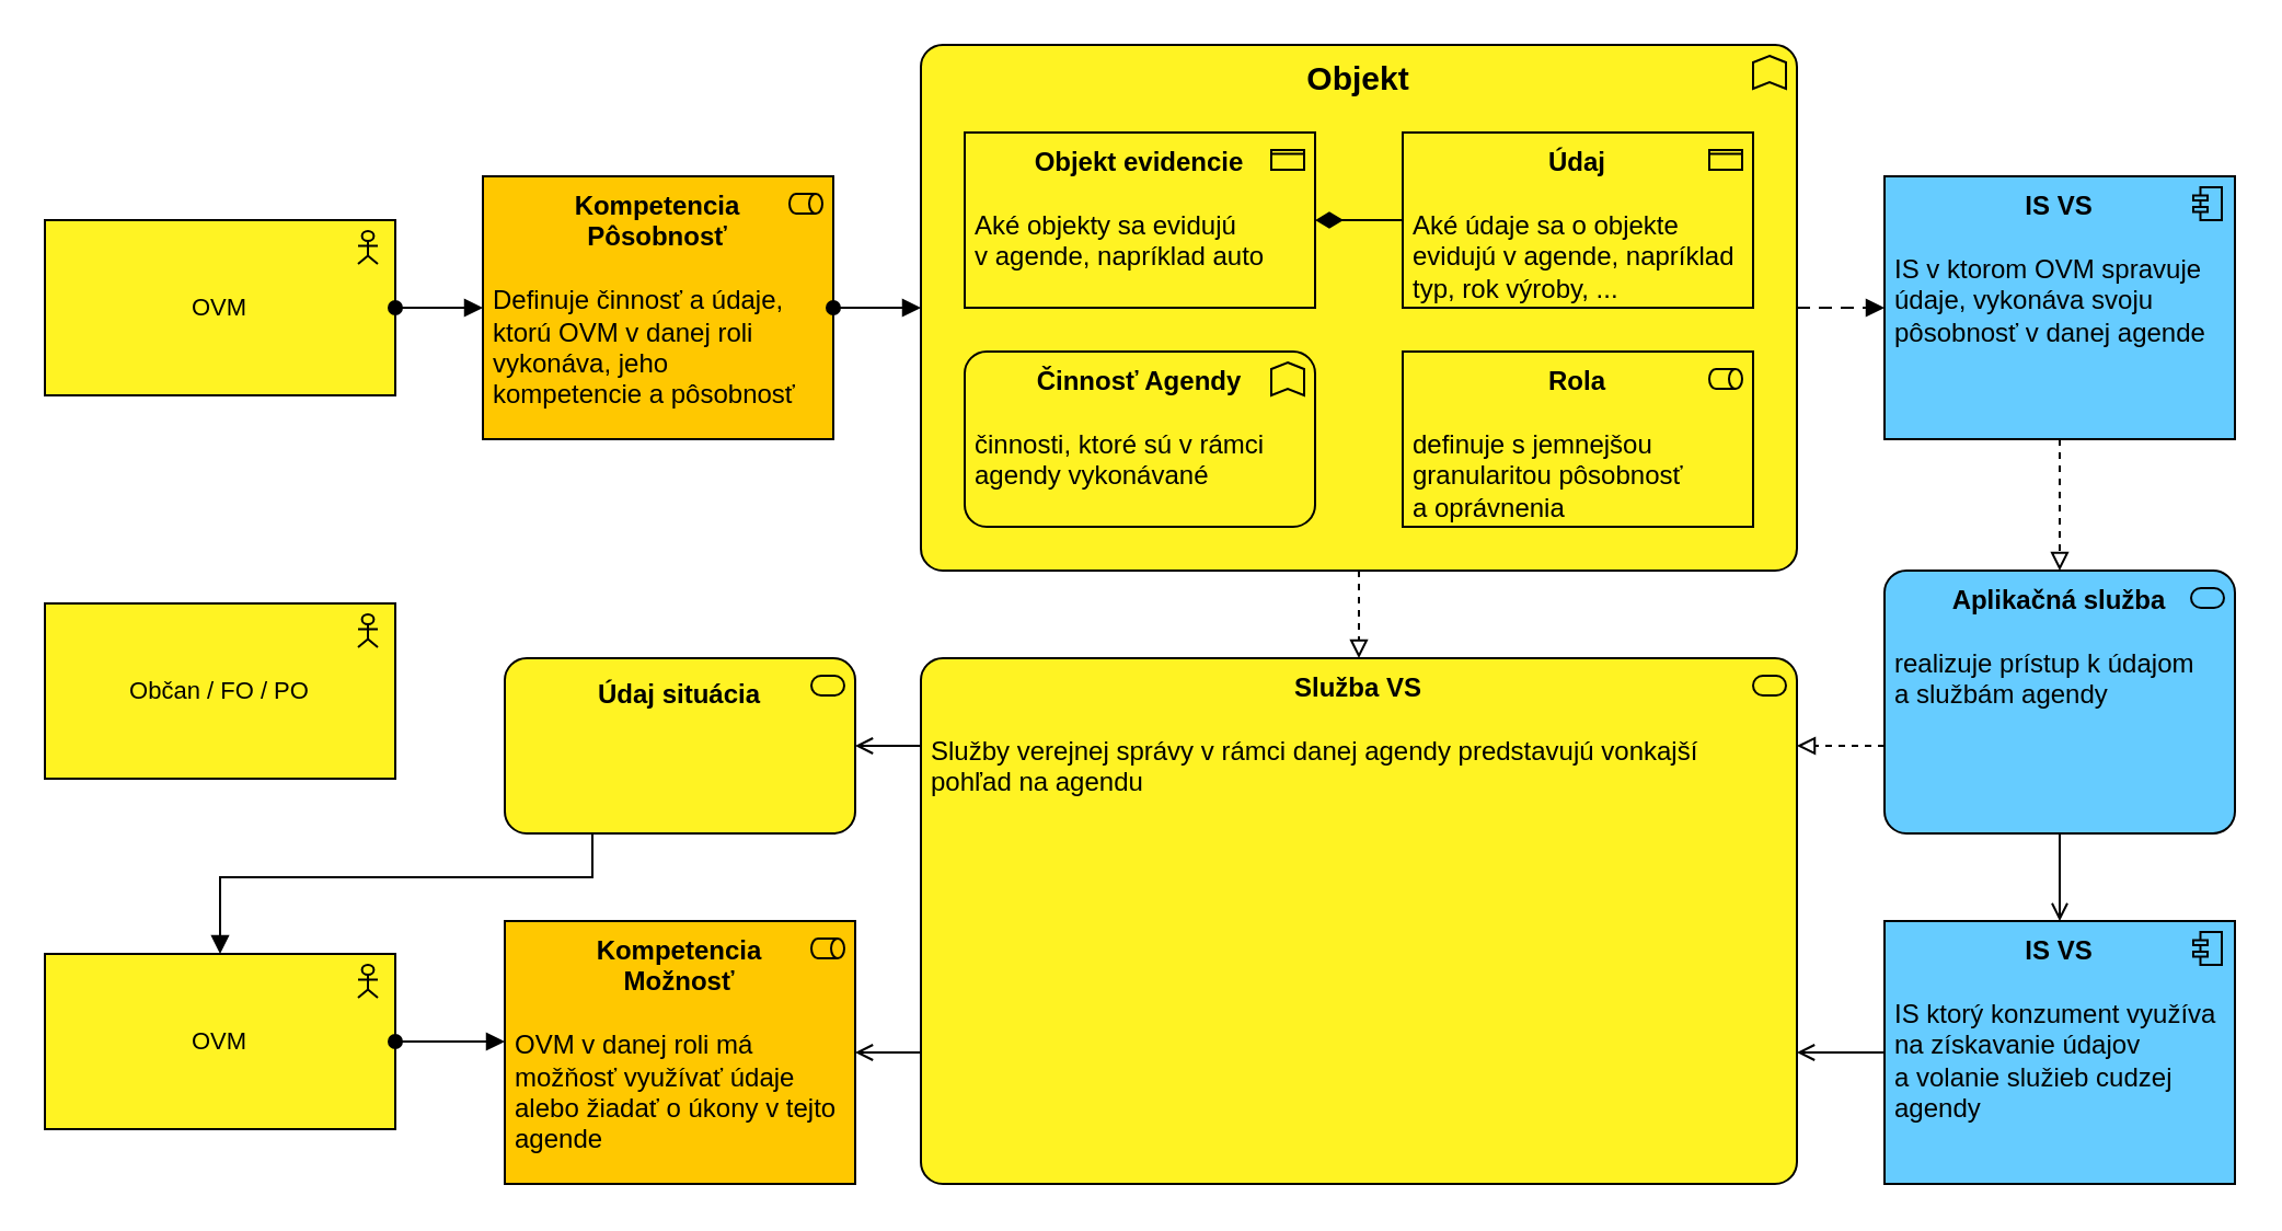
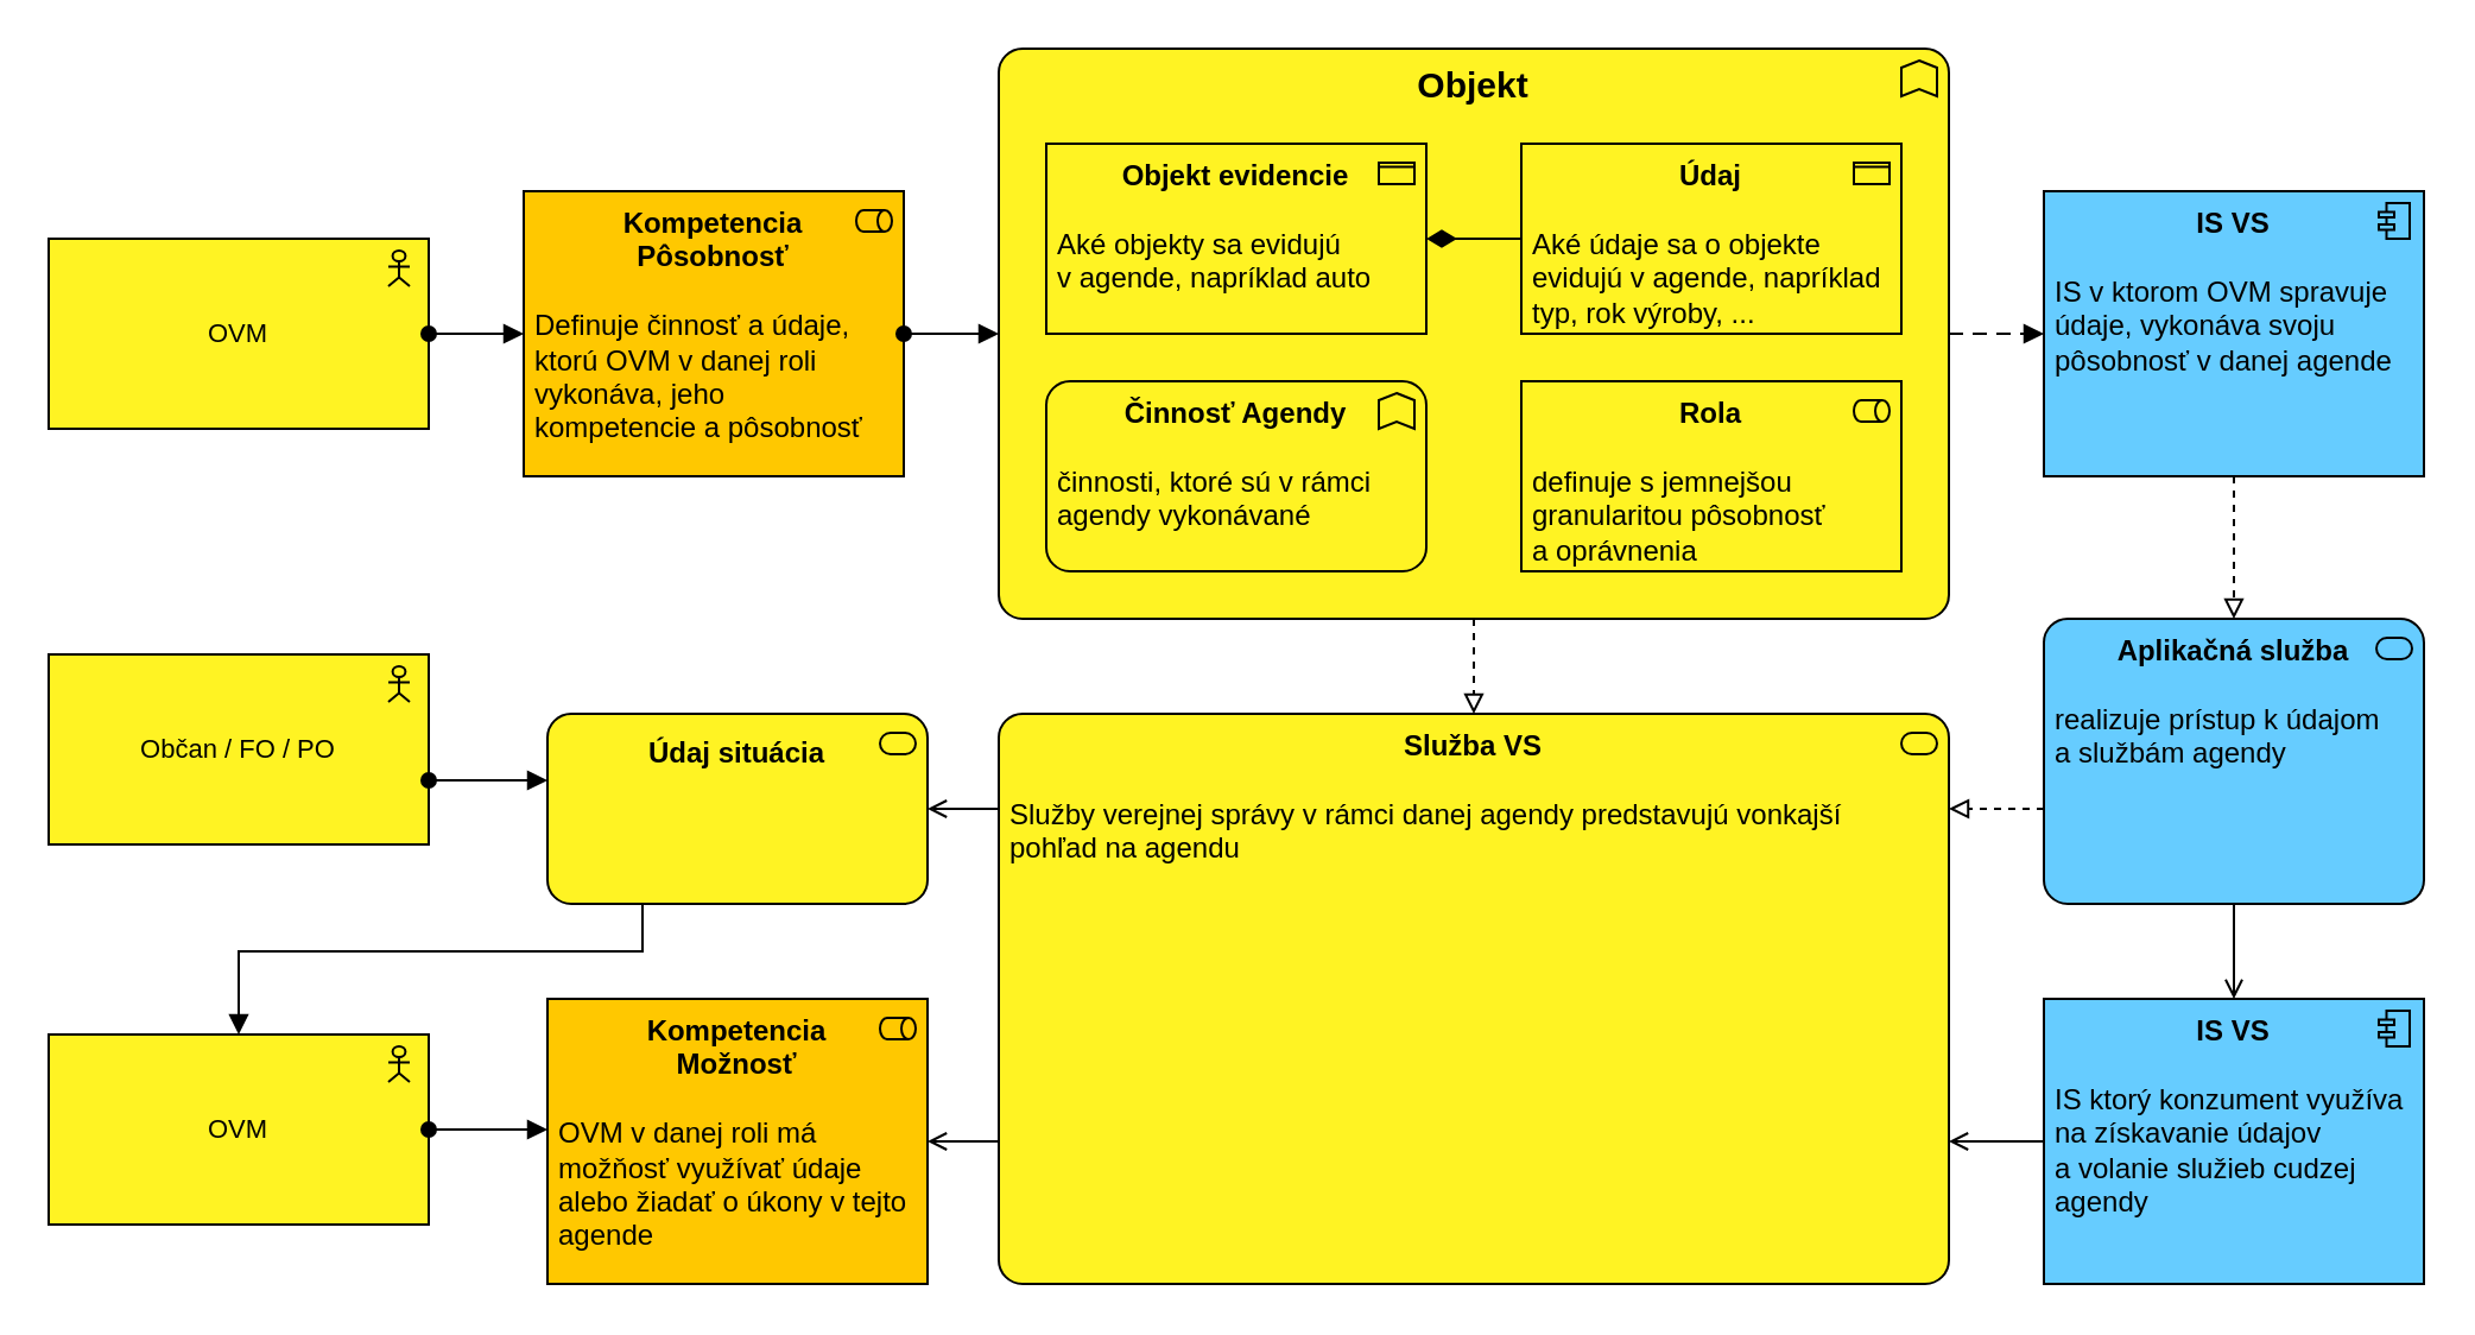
  <mxCell id="0" />
  <mxCell id="1" parent="0" />
  <mxCell id="2" value="&lt;span style=&quot;font-size: 11px;&quot;&gt;OVM&lt;/span&gt;" style="html=1;outlineConnect=0;whiteSpace=wrap;fillColor=#FFF323;shape=mxgraph.archimate3.application;appType=actor;archiType=square;strokeColor=#000000;" parent="1" vertex="1"><mxGeometry x="20" y="100" width="160" height="80" as="geometry" /></mxCell>
  <mxCell id="3" value="&lt;span&gt;Objekt&lt;/span&gt;" style="html=1;outlineConnect=0;whiteSpace=wrap;fillColor=#FFF323;shape=mxgraph.archimate3.application;appType=func;archiType=rounded;strokeColor=#000000;verticalAlign=top;fontStyle=1;fontSize=15;" parent="1" vertex="1"><mxGeometry x="420" y="20" width="400" height="240" as="geometry" /></mxCell>
  <mxCell id="4" value="&lt;span style=&quot;font-size: 12px;&quot;&gt;&lt;b&gt;Kompetencia&lt;/b&gt;&lt;/span&gt;&lt;div&gt;&lt;b&gt;Možnosť&lt;/b&gt;&lt;br&gt;&lt;div&gt;&lt;span style=&quot;font-size: 12px;&quot;&gt;&lt;br&gt;&lt;/span&gt;&lt;/div&gt;&lt;div style=&quot;text-align: left;&quot;&gt;&lt;span style=&quot;font-size: 12px;&quot;&gt;OVM v&lt;/span&gt;&lt;span style=&quot;background-color: transparent; text-align: center;&quot;&gt;&amp;nbsp;d&lt;/span&gt;&lt;span style=&quot;background-color: transparent; color: light-dark(rgb(0, 0, 0), rgb(255, 255, 255));&quot;&gt;anej roli má možňosť využívať údaje alebo žiadať o úkony v tejto agende&lt;/span&gt;&lt;/div&gt;&lt;/div&gt;" style="html=1;outlineConnect=0;whiteSpace=wrap;fillColor=#FFC800;shape=mxgraph.archimate3.application;appType=role;archiType=square;strokeColor=#000000;verticalAlign=top;align=center;spacingLeft=4;spacingRight=4;spacing=2;fontFamily=Helvetica;fontSize=12;" parent="1" vertex="1"><mxGeometry x="230" y="420" width="160" height="120" as="geometry" /></mxCell>
  <mxCell id="5" value="&lt;b&gt;Rola&lt;/b&gt;&lt;div&gt;&lt;br&gt;&lt;/div&gt;&lt;div style=&quot;text-align: left;&quot;&gt;definuje s jemnejšou granularitou pôsobnosť a&amp;nbsp;oprávnenia&lt;/div&gt;" style="html=1;outlineConnect=0;whiteSpace=wrap;fillColor=#FFF323;shape=mxgraph.archimate3.application;appType=role;archiType=square;strokeColor=#000000;verticalAlign=top;align=center;spacingLeft=4;spacingRight=4;spacing=2;fontFamily=Helvetica;fontSize=12;fontColor=default;" parent="1" vertex="1"><mxGeometry x="640" y="160" width="160" height="80" as="geometry" /></mxCell>
  <mxCell id="6" value="&lt;b&gt;Kompetencia&lt;/b&gt;&lt;div&gt;&lt;b&gt;Pôsobnosť&lt;/b&gt;&lt;b&gt;&lt;br&gt;&lt;/b&gt;&lt;div&gt;&lt;b&gt;&lt;br&gt;&lt;/b&gt;&lt;/div&gt;&lt;div style=&quot;text-align: left;&quot;&gt;Definuje činnosť a údaje, ktorú OVM v danej roli vykonáva, jeho kompetencie a pôsobnosť&lt;/div&gt;&lt;/div&gt;" style="html=1;outlineConnect=0;whiteSpace=wrap;fillColor=#FFC800;shape=mxgraph.archimate3.application;appType=role;archiType=square;strokeColor=#000000;align=center;verticalAlign=top;fontFamily=Helvetica;fontSize=12;spacing=2;spacingLeft=4;spacingRight=4;" parent="1" vertex="1"><mxGeometry x="220" y="80" width="160" height="120" as="geometry" /></mxCell>
  <mxCell id="7" value="&lt;b&gt;Činnosť Agendy&lt;/b&gt;&lt;div&gt;&lt;br&gt;&lt;/div&gt;&lt;div style=&quot;text-align: left;&quot;&gt;činnosti, ktoré sú v rámci agendy vykonávané&lt;/div&gt;" style="html=1;outlineConnect=0;whiteSpace=wrap;fillColor=#FFF323;shape=mxgraph.archimate3.application;appType=func;archiType=rounded;strokeColor=#000000;verticalAlign=top;spacing=2;spacingLeft=4;spacingRight=4;" parent="1" vertex="1"><mxGeometry x="440" y="160" width="160" height="80" as="geometry" /></mxCell>
  <mxCell id="8" value="&lt;b&gt;Objekt evidencie&lt;/b&gt;&lt;div&gt;&lt;br&gt;&lt;div&gt;&lt;div style=&quot;text-align: left;&quot;&gt;&lt;span style=&quot;background-color: transparent; color: light-dark(rgb(0, 0, 0), rgb(255, 255, 255));&quot;&gt;Aké objekty sa evidujú v&lt;/span&gt;&lt;span style=&quot;background-color: transparent; text-align: center;&quot;&gt;&amp;nbsp;&lt;/span&gt;&lt;span style=&quot;background-color: transparent; color: light-dark(rgb(0, 0, 0), rgb(255, 255, 255));&quot;&gt;agende, napríklad auto&lt;/span&gt;&lt;/div&gt;&lt;/div&gt;&lt;/div&gt;" style="html=1;outlineConnect=0;whiteSpace=wrap;fillColor=#FFF323;shape=mxgraph.archimate3.application;appType=passive;archiType=square;strokeColor=#000000;verticalAlign=top;spacing=2;spacingLeft=4;spacingRight=4;" parent="1" vertex="1"><mxGeometry x="440" y="60" width="160" height="80" as="geometry" /></mxCell>
  <mxCell id="9" value="&lt;b&gt;Údaj&lt;/b&gt;&lt;div&gt;&lt;br&gt;&lt;div&gt;&lt;div style=&quot;text-align: left;&quot;&gt;&lt;span style=&quot;background-color: transparent; color: light-dark(rgb(0, 0, 0), rgb(255, 255, 255));&quot;&gt;Aké údaje sa o objekte evidujú v agende, napríklad typ, rok výroby, ...&lt;/span&gt;&lt;/div&gt;&lt;div style=&quot;text-align: left;&quot;&gt;&lt;br&gt;&lt;/div&gt;&lt;/div&gt;&lt;/div&gt;" style="html=1;outlineConnect=0;whiteSpace=wrap;fillColor=#FFF323;shape=mxgraph.archimate3.application;appType=passive;archiType=square;strokeColor=#000000;verticalAlign=top;spacing=2;spacingLeft=4;spacingRight=4;" parent="1" vertex="1"><mxGeometry x="640" y="60" width="160" height="80" as="geometry" /></mxCell>
  <mxCell id="10" value="" style="html=1;startArrow=diamondThin;startFill=1;startSize=10;endArrow=none;endFill=0;rounded=0;strokeColor=#000000;edgeStyle=elbowEdgeStyle;horizontal=1;verticalAlign=middle;" parent="1" source="8" target="9" edge="1"><mxGeometry width="160" relative="1" as="geometry"><mxPoint x="325" y="248.5" as="sourcePoint" /><mxPoint x="530" y="468.5" as="targetPoint" /></mxGeometry></mxCell>
  <mxCell id="11" value="" style="endArrow=block;html=1;endFill=1;startArrow=oval;startFill=1;edgeStyle=elbowEdgeStyle;elbow=vertical;rounded=0;" parent="1" source="2" target="6" edge="1"><mxGeometry width="160" relative="1" as="geometry"><mxPoint x="300" y="-80" as="sourcePoint" /><mxPoint x="50" y="-170" as="targetPoint" /></mxGeometry></mxCell>
  <mxCell id="12" value="" style="endArrow=block;html=1;endFill=1;startArrow=oval;startFill=1;edgeStyle=elbowEdgeStyle;rounded=0;elbow=vertical;" parent="1" source="6" target="3" edge="1"><mxGeometry width="160" relative="1" as="geometry"><mxPoint x="440" y="-170" as="sourcePoint" /><mxPoint x="440" y="-130" as="targetPoint" /></mxGeometry></mxCell>
  <mxCell id="13" value="&lt;b&gt;IS VS&lt;/b&gt;&lt;div&gt;&lt;br&gt;&lt;/div&gt;&lt;div style=&quot;text-align: left;&quot;&gt;IS v ktorom OVM spravuje údaje, vykonáva svoju pôsobnosť v danej agende&lt;/div&gt;" style="html=1;outlineConnect=0;whiteSpace=wrap;fillColor=#66CCFF;shape=mxgraph.archimate3.application;appType=comp;archiType=square;strokeColor=#000000;verticalAlign=top;spacingLeft=4;spacingRight=4;" parent="1" vertex="1"><mxGeometry x="860" y="80" width="160" height="120" as="geometry" /></mxCell>
  <mxCell id="14" value="&lt;b&gt;Aplikačná služba&lt;/b&gt;&lt;div&gt;&lt;br&gt;&lt;/div&gt;&lt;div style=&quot;text-align: left;&quot;&gt;realizuje prístup k údajom a&amp;nbsp;službám agendy&lt;/div&gt;" style="html=1;outlineConnect=0;whiteSpace=wrap;fillColor=#66CCFF;shape=mxgraph.archimate3.application;appType=serv;archiType=rounded;strokeColor=#000000;align=center;verticalAlign=top;spacingLeft=4;spacingRight=4;fontFamily=Helvetica;fontSize=12;fontColor=default;" parent="1" vertex="1"><mxGeometry x="860" y="260" width="160" height="120" as="geometry" /></mxCell>
  <mxCell id="15" value="&lt;span style=&quot;font-size: 11px;&quot;&gt;OVM&lt;/span&gt;" style="html=1;outlineConnect=0;whiteSpace=wrap;fillColor=#FFF323;shape=mxgraph.archimate3.application;appType=actor;archiType=square;strokeColor=#000000;" parent="1" vertex="1"><mxGeometry x="20" y="435" width="160" height="80" as="geometry" /></mxCell>
  <mxCell id="16" value="" style="endArrow=block;html=1;endFill=1;startArrow=oval;startFill=1;edgeStyle=elbowEdgeStyle;elbow=vertical;rounded=0;" parent="1" source="15" target="4" edge="1"><mxGeometry width="160" relative="1" as="geometry"><mxPoint x="360" y="640" as="sourcePoint" /><mxPoint x="360" y="600" as="targetPoint" /></mxGeometry></mxCell>
  <mxCell id="17" value="&lt;b&gt;IS VS&lt;/b&gt;&lt;div&gt;&lt;br&gt;&lt;/div&gt;&lt;div style=&quot;text-align: left;&quot;&gt;IS ktorý konzument využíva na získavanie údajov a&amp;nbsp;volanie služieb cudzej agendy&lt;/div&gt;" style="html=1;outlineConnect=0;whiteSpace=wrap;fillColor=#66CCFF;shape=mxgraph.archimate3.application;appType=comp;archiType=square;strokeColor=#000000;align=center;verticalAlign=top;spacingLeft=4;spacingRight=4;fontFamily=Helvetica;fontSize=12;fontColor=default;" parent="1" vertex="1"><mxGeometry x="860" y="420" width="160" height="120" as="geometry" /></mxCell>
  <mxCell id="18" value="" style="edgeStyle=elbowEdgeStyle;html=1;endArrow=block;elbow=vertical;endFill=0;dashed=1;rounded=0;" parent="1" source="3" target="23" edge="1"><mxGeometry width="160" relative="1" as="geometry"><mxPoint x="870" y="220" as="sourcePoint" /><mxPoint x="710" y="220" as="targetPoint" /></mxGeometry></mxCell>
  <mxCell id="19" value="" style="edgeStyle=elbowEdgeStyle;html=1;endArrow=block;elbow=vertical;endFill=0;dashed=1;rounded=0;" parent="1" source="13" target="14" edge="1"><mxGeometry width="160" relative="1" as="geometry"><mxPoint x="1940" y="790" as="sourcePoint" /><mxPoint x="1900" y="790" as="targetPoint" /></mxGeometry></mxCell>
  <mxCell id="20" value="" style="edgeStyle=elbowEdgeStyle;html=1;endArrow=open;elbow=vertical;endFill=1;rounded=0;" parent="1" source="14" target="17" edge="1"><mxGeometry width="160" relative="1" as="geometry"><mxPoint x="1970" y="900" as="sourcePoint" /><mxPoint x="2130" y="900" as="targetPoint" /></mxGeometry></mxCell>
  <mxCell id="21" value="" style="edgeStyle=elbowEdgeStyle;html=1;endArrow=block;dashed=1;elbow=vertical;endFill=1;dashPattern=6 4;rounded=0;" parent="1" source="3" target="13" edge="1"><mxGeometry width="160" relative="1" as="geometry"><mxPoint x="550" y="-190" as="sourcePoint" /><mxPoint x="710" y="-190" as="targetPoint" /><Array as="points"><mxPoint x="810" y="120" /></Array></mxGeometry></mxCell>
  <mxCell id="22" value="" style="edgeStyle=elbowEdgeStyle;html=1;endArrow=open;elbow=vertical;endFill=1;rounded=0;" parent="1" source="17" target="23" edge="1"><mxGeometry width="160" relative="1" as="geometry"><mxPoint x="560" y="360" as="sourcePoint" /><mxPoint x="650" y="330" as="targetPoint" /><Array as="points"><mxPoint x="820" y="480" /></Array></mxGeometry></mxCell>
  <mxCell id="23" value="&lt;b&gt;Služba VS&lt;/b&gt;&lt;div&gt;&lt;br&gt;&lt;/div&gt;&lt;div style=&quot;text-align: left;&quot;&gt;Služby verejnej správy v&amp;nbsp;rámci danej agendy predstavujú vonkajší pohľad na agendu&lt;/div&gt;" style="html=1;outlineConnect=0;whiteSpace=wrap;fillColor=#FFF323;shape=mxgraph.archimate3.application;appType=serv;archiType=rounded;strokeColor=#000000;align=center;verticalAlign=top;spacingLeft=4;spacingRight=4;fontFamily=Helvetica;fontSize=12;" parent="1" vertex="1"><mxGeometry x="420" y="300" width="400" height="240" as="geometry" /></mxCell>
  <mxCell id="24" value="" style="edgeStyle=elbowEdgeStyle;html=1;endArrow=block;elbow=vertical;endFill=0;dashed=1;rounded=0;" parent="1" source="14" target="23" edge="1"><mxGeometry width="160" relative="1" as="geometry"><mxPoint x="720" y="260" as="sourcePoint" /><mxPoint x="880" y="260" as="targetPoint" /></mxGeometry></mxCell>
  <mxCell id="25" value="" style="edgeStyle=elbowEdgeStyle;html=1;endArrow=open;elbow=vertical;endFill=1;rounded=0;" parent="1" source="23" target="4" edge="1"><mxGeometry width="160" relative="1" as="geometry"><mxPoint x="740" y="470" as="sourcePoint" /><mxPoint x="950" y="520" as="targetPoint" /></mxGeometry></mxCell>
  <mxCell id="26" value="&lt;span style=&quot;font-size: 11px;&quot;&gt;Občan / FO / PO&lt;/span&gt;" style="html=1;outlineConnect=0;whiteSpace=wrap;fillColor=#FFF323;shape=mxgraph.archimate3.application;appType=actor;archiType=square;strokeColor=#000000;" parent="1" vertex="1"><mxGeometry x="20" y="275" width="160" height="80" as="geometry" /></mxCell>
  <mxCell id="27" value="&lt;div&gt;&lt;b&gt;Údaj situácia&lt;/b&gt;&lt;/div&gt;" style="html=1;outlineConnect=0;whiteSpace=wrap;fillColor=#FFF323;shape=mxgraph.archimate3.application;appType=serv;archiType=rounded;strokeColor=#000000;fontStyle=0;container=0;verticalAlign=top;spacing=5;" parent="1" vertex="1"><mxGeometry x="230" y="300" width="160" height="80" as="geometry" /></mxCell>
+ <mxCell id="28" value="" style="endArrow=block;html=1;endFill=1;startArrow=oval;startFill=1;edgeStyle=elbowEdgeStyle;elbow=vertical;rounded=0;" parent="1" source="26" target="27" edge="1"><mxGeometry width="160" relative="1" as="geometry"><mxPoint x="150" y="600" as="sourcePoint" /><mxPoint x="310" y="600" as="targetPoint" /></mxGeometry></mxCell>
  <mxCell id="29" value="" style="edgeStyle=elbowEdgeStyle;html=1;endArrow=block;dashed=0;elbow=vertical;endFill=1;rounded=0;exitX=0.25;exitY=1;exitDx=0;exitDy=0;exitPerimeter=0;" parent="1" source="27" target="15" edge="1"><mxGeometry width="160" relative="1" as="geometry"><mxPoint x="270" y="620" as="sourcePoint" /><mxPoint x="430" y="620" as="targetPoint" /><Array as="points"><mxPoint x="190" y="400" /></Array></mxGeometry></mxCell>
  <mxCell id="30" value="" style="html=1;endArrow=open;elbow=vertical;endFill=1;rounded=0;edgeStyle=orthogonalEdgeStyle;" parent="1" source="23" target="27" edge="1"><mxGeometry width="160" relative="1" as="geometry"><mxPoint x="672.9" y="470" as="sourcePoint" /><mxPoint x="510" y="532.9" as="targetPoint" /><Array as="points"><mxPoint x="400" y="340" /><mxPoint x="400" y="340" /></Array></mxGeometry></mxCell>
